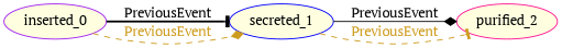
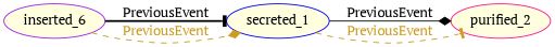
  digraph {
    rankdir=LR
    fontname="PT Serif"
    node [style=filled fillcolor=lightyellow fontname="PT Serif"]
    edge [color=Black fontcolor=black style=dashed arrowhead=tee fontname="PT Serif"]
-   n1 [label=inserted_0 color=purple]
+   n1 [label=inserted_6 color=purple]
    n2 [label=secreted_1 color=blue]
    n3 [label=purified_2 color=deeppink]
    n1 -> n2 [label=PreviousEvent style=bold]
    n1 -> n2 [color=goldenrod3 fontcolor=goldenrod3 label=PreviousEvent arrowhead=diamond]
    n2 -> n3 [label=PreviousEvent style=solid arrowhead=diamond]
    n2 -> n3 [color=goldenrod3 fontcolor=goldenrod3 label=PreviousEvent]
  }
